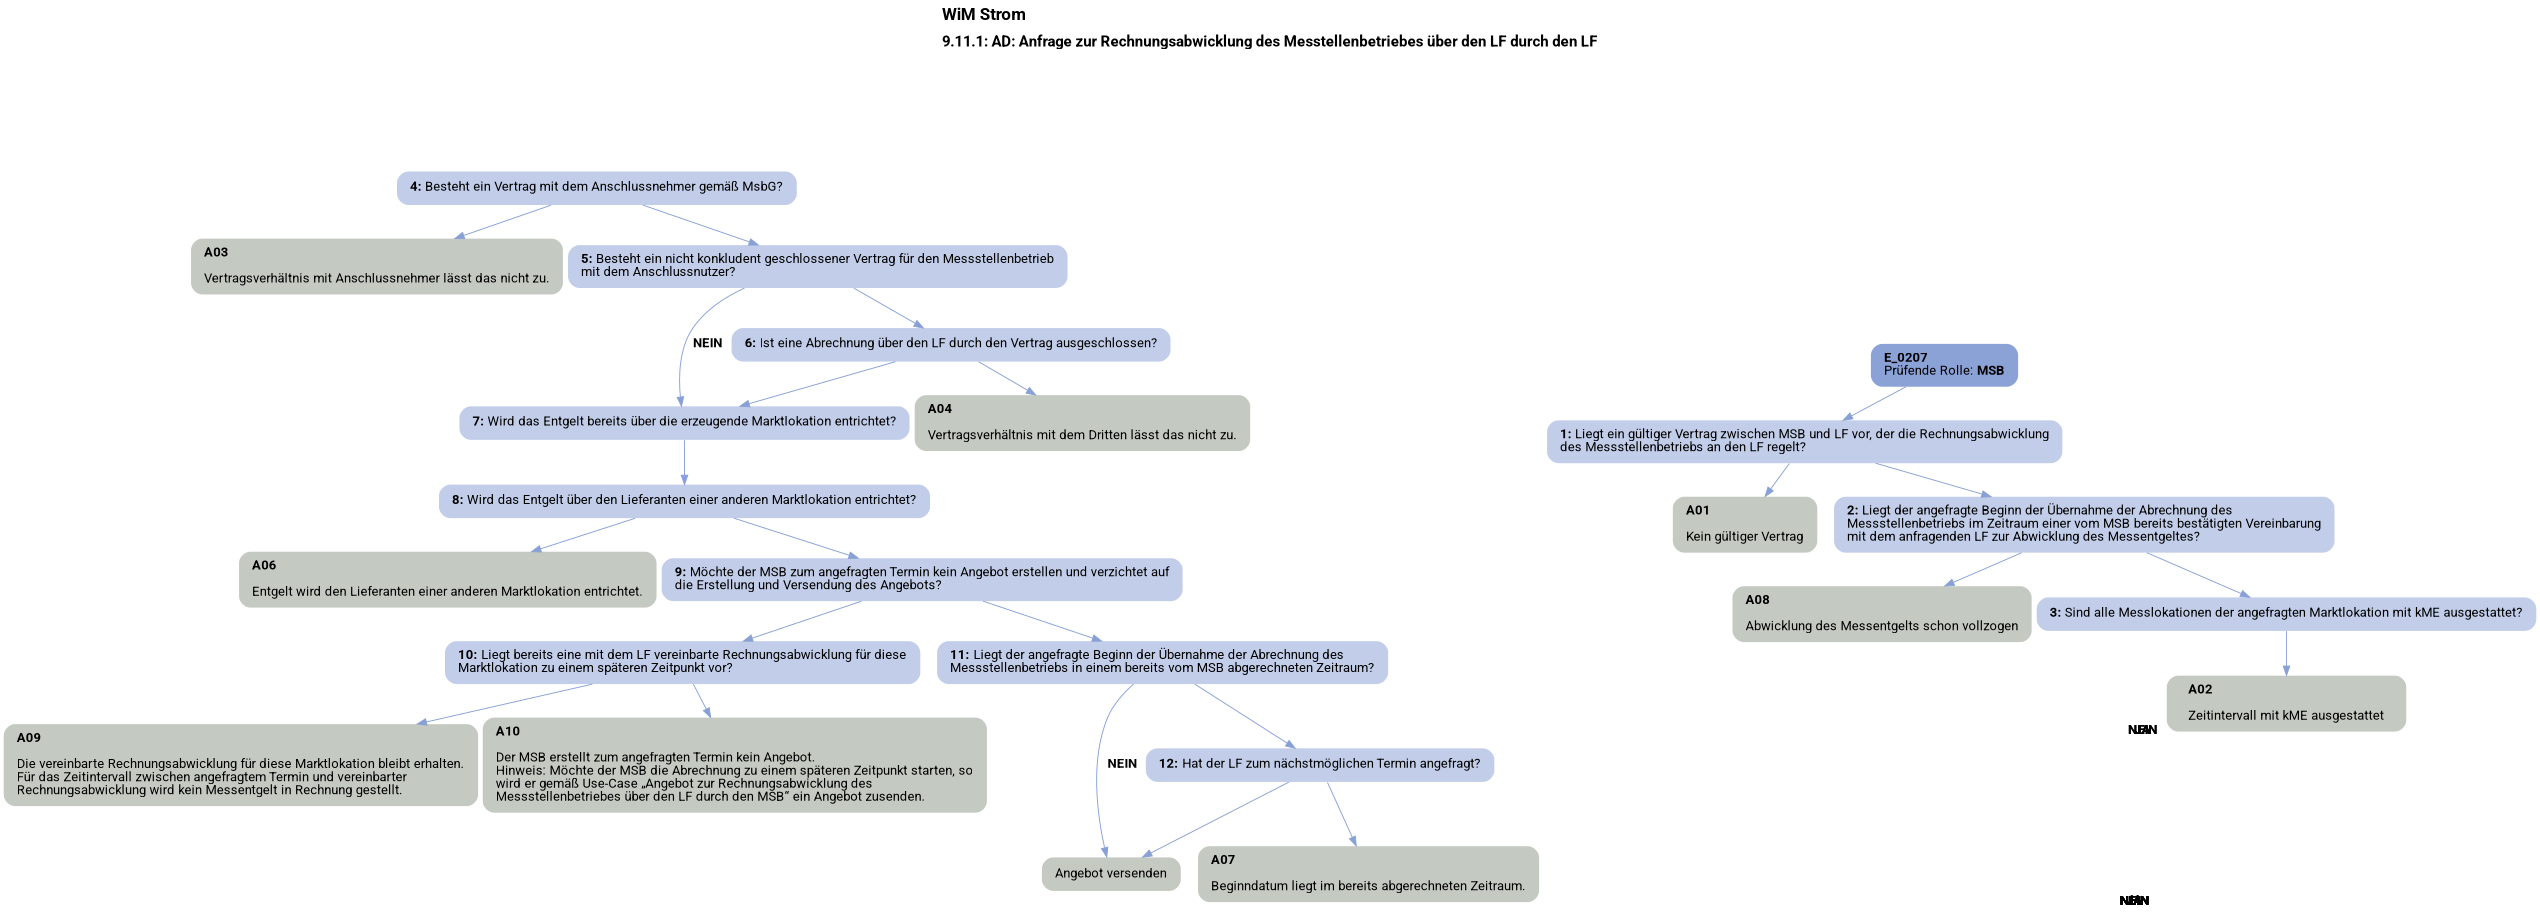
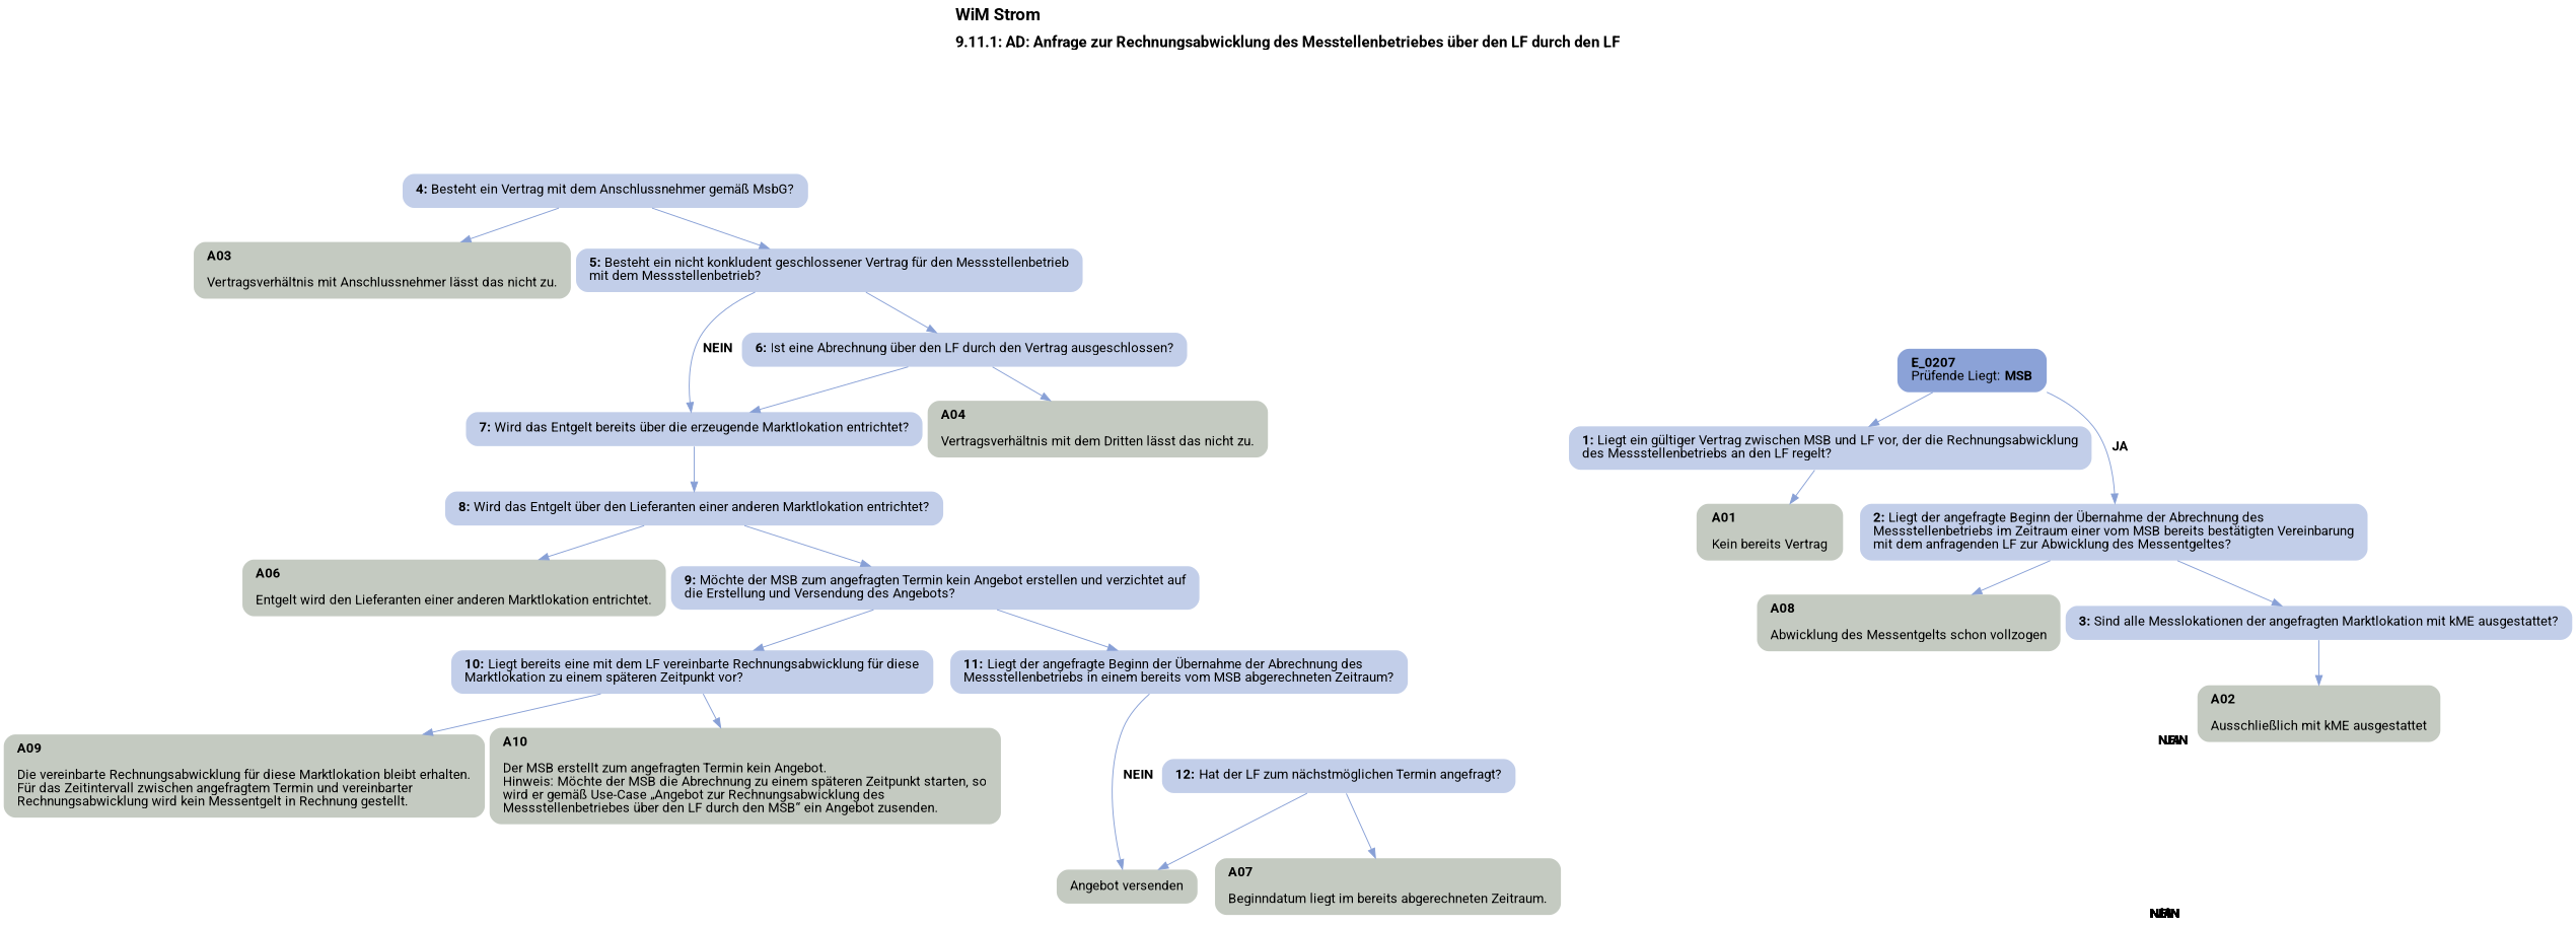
  digraph {
    concentrate=true
    fontname="Roboto, sans-serif"
    fontsize=12
    label=<<B><FONT POINT-SIZE="18">WiM Strom</FONT></B><BR align="left"/><BR/><B><FONT POINT-SIZE="16">9.11.1: AD: Anfrage zur Rechnungsabwicklung des Messtellenbetriebes über den LF durch den LF</FONT></B><BR align="left"/><BR/><BR/><BR/>>
    labelloc=t
    pack=true
    packmode=array
    rankdir=TB
    node [fillcolor="#c2cee9" fontname="Roboto, sans-serif" margin="0.2,0.12" penwidth=0.0 shape=box style="filled,rounded"]
    edge [color="#88a0d6" fontname="Roboto, sans-serif"]
-   n1 [fillcolor="#8ba2d7" label=<<B>E_0207</B><BR align="left"/><FONT>Prüfende Rolle: <B>MSB</B></FONT><BR align="center"/>>]
+   n1 [fillcolor="#8ba2d7" label=<<B>E_0207</B><BR align="left"/><FONT>Prüfende Liegt: <B>MSB</B></FONT><BR align="center"/>>]
    n2 [label=<<B>1: </B>Liegt ein gültiger Vertrag zwischen MSB und LF vor, der die Rechnungsabwicklung<BR align="left"/>des Messstellenbetriebs an den LF regelt?<BR align="left"/>>]
-   n3 [fillcolor="#c4cac1" label=<<B>A01</B><BR align="left"/><BR align="left"/><FONT>Kein gültiger Vertrag<BR align="left"/></FONT>>]
+   n3 [fillcolor="#c4cac1" label=<<B>A01</B><BR align="left"/><BR align="left"/><FONT>Kein bereits Vertrag<BR align="left"/></FONT>>]
    n4 [label=<<B>2: </B>Liegt der angefragte Beginn der Übernahme der Abrechnung des<BR align="left"/>Messstellenbetriebs im Zeitraum einer vom MSB bereits bestätigten Vereinbarung<BR align="left"/>mit dem anfragenden LF zur Abwicklung des Messentgeltes?<BR align="left"/>>]
    n5 [fillcolor="#c4cac1" label=<<B>A08</B><BR align="left"/><BR align="left"/><FONT>Abwicklung des Messentgelts schon vollzogen<BR align="left"/></FONT>>]
    n6 [label=<<B>3: </B>Sind alle Messlokationen der angefragten Marktlokation mit kME ausgestattet?<BR align="left"/>>]
-   n7 [fillcolor="#c4cac1" label=<<B>A02</B><BR align="left"/><BR align="left"/><FONT>Zeitintervall mit kME ausgestattet<BR align="left"/></FONT>>]
+   n7 [fillcolor="#c4cac1" label=<<B>A02</B><BR align="left"/><BR align="left"/><FONT>Ausschließlich mit kME ausgestattet<BR align="left"/></FONT>>]
    n8 [label=<<B>4: </B>Besteht ein Vertrag mit dem Anschlussnehmer gemäß MsbG?<BR align="left"/>>]
    n9 [fillcolor="#c4cac1" label=<<B>A03</B><BR align="left"/><BR align="left"/><FONT>Vertragsverhältnis mit Anschlussnehmer lässt das nicht zu.<BR align="left"/></FONT>>]
-   n10 [label=<<B>5: </B>Besteht ein nicht konkludent geschlossener Vertrag für den Messstellenbetrieb<BR align="left"/>mit dem Anschlussnutzer?<BR align="left"/>>]
+   n10 [label=<<B>5: </B>Besteht ein nicht konkludent geschlossener Vertrag für den Messstellenbetrieb<BR align="left"/>mit dem Messstellenbetrieb?<BR align="left"/>>]
    n11 [label=<<B>6: </B>Ist eine Abrechnung über den LF durch den Vertrag ausgeschlossen?<BR align="left"/>>]
    n12 [label=<<B>7: </B>Wird das Entgelt bereits über die erzeugende Marktlokation entrichtet?<BR align="left"/>>]
    n13 [fillcolor="#c4cac1" label=<<B>A04</B><BR align="left"/><BR align="left"/><FONT>Vertragsverhältnis mit dem Dritten lässt das nicht zu.<BR align="left"/></FONT>>]
    n14 [label=<<B>8: </B>Wird das Entgelt über den Lieferanten einer anderen Marktlokation entrichtet?<BR align="left"/>>]
    n15 [fillcolor="#c4cac1" label=<<B>A06</B><BR align="left"/><BR align="left"/><FONT>Entgelt wird den Lieferanten einer anderen Marktlokation entrichtet.<BR align="left"/></FONT>>]
    n16 [label=<<B>9: </B>Möchte der MSB zum angefragten Termin kein Angebot erstellen und verzichtet auf<BR align="left"/>die Erstellung und Versendung des Angebots?<BR align="left"/>>]
    n17 [label=<<B>10: </B>Liegt bereits eine mit dem LF vereinbarte Rechnungsabwicklung für diese<BR align="left"/>Marktlokation zu einem späteren Zeitpunkt vor?<BR align="left"/>>]
    n18 [label=<<B>11: </B>Liegt der angefragte Beginn der Übernahme der Abrechnung des<BR align="left"/>Messstellenbetriebs in einem bereits vom MSB abgerechneten Zeitraum?<BR align="left"/>>]
    n19 [fillcolor="#c4cac1" label=<<B>A09</B><BR align="left"/><BR align="left"/><FONT>Die vereinbarte Rechnungsabwicklung für diese Marktlokation bleibt erhalten.<BR align="left"/>Für das Zeitintervall zwischen angefragtem Termin und vereinbarter<BR align="left"/>Rechnungsabwicklung wird kein Messentgelt in Rechnung gestellt.<BR align="left"/></FONT>>]
    n20 [fillcolor="#c4cac1" label=<<B>A10</B><BR align="left"/><BR align="left"/><FONT>Der MSB erstellt zum angefragten Termin kein Angebot.<BR align="left"/>Hinweis: Möchte der MSB die Abrechnung zu einem späteren Zeitpunkt starten, so<BR align="left"/>wird er gemäß Use-Case „Angebot zur Rechnungsabwicklung des<BR align="left"/>Messstellenbetriebes über den LF durch den MSB“ ein Angebot zusenden.<BR align="left"/></FONT>>]
    n21 [fillcolor="#c4cac1" label=<<FONT>Angebot versenden<BR align="left"/></FONT>>]
    n22 [label=<<B>12: </B>Hat der LF zum nächstmöglichen Termin angefragt?<BR align="left"/>>]
    n23 [fillcolor="#c4cac1" label=<<B>A07</B><BR align="left"/><BR align="left"/><FONT>Beginndatum liegt im bereits abgerechneten Zeitraum.<BR align="left"/></FONT>>]
    n1 -> n2 [fontname=""]
    n2 -> n3 [label=<<B>NEIN</B>>]
-   n2 -> n4 [label=<<B>JA</B>>]
+   n1 -> n4 [label=<<B>JA</B>>]
    n4 -> n5 [label=<<B>JA</B>>]
    n4 -> n6 [label=<<B>NEIN</B>>]
    n6 -> n7 [label=<<B>JA</B>>]
    n8 -> n9 [label=<<B>JA</B>>]
    n8 -> n10 [label=<<B>NEIN</B>>]
    n10 -> n11 [label=<<B>JA</B>>]
    n10 -> n12 [label=<<B>NEIN</B>>]
    n11 -> n12 [label=<<B>NEIN</B>>]
    n11 -> n13 [label=<<B>JA</B>>]
    n12 -> n14 [label=<<B>NEIN</B>>]
    n14 -> n15 [label=<<B>JA</B>>]
    n14 -> n16 [label=<<B>NEIN</B>>]
    n16 -> n17 [label=<<B>JA</B>>]
    n16 -> n18 [label=<<B>NEIN</B>>]
    n17 -> n19 [label=<<B>JA</B>>]
    n17 -> n20 [label=<<B>NEIN</B>>]
    n18 -> n21 [label=<<B>NEIN</B>>]
-   n18 -> n22 [label=<<B>JA</B>>]
    n22 -> n21 [label=<<B>JA</B>>]
    n22 -> n23 [label=<<B>NEIN</B>>]
  }
